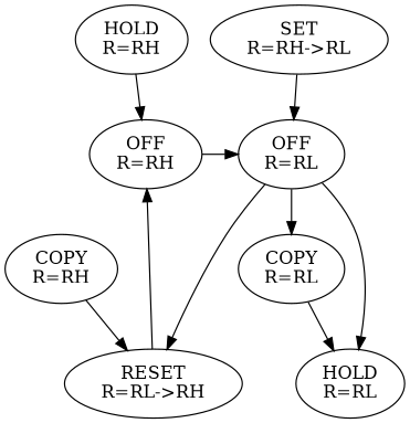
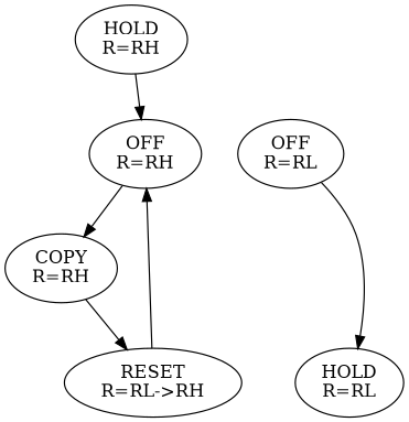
  digraph {
    "OFF\nR=RH"
    "OFF\nR=RL"
    "COPY\nR=RH"
    "RESET\nR=RL->RH"
-   "COPY\nR=RL"
    "HOLD\nR=RL"
-   "SET\nR=RH->RL"
    "HOLD\nR=RH"
    subgraph sub_1 {
      rank=same
      "OFF\nR=RH"
      "OFF\nR=RL"
    }
-   "OFF\nR=RH" -> "OFF\nR=RL"
-   "OFF\nR=RL" -> "RESET\nR=RL->RH"
-   "OFF\nR=RL" -> "COPY\nR=RL"
+   "OFF\nR=RH" -> "COPY\nR=RH"
    "OFF\nR=RL" -> "HOLD\nR=RL"
    "COPY\nR=RH" -> "RESET\nR=RL->RH"
    "RESET\nR=RL->RH" -> "OFF\nR=RH"
-   "COPY\nR=RL" -> "HOLD\nR=RL"
-   "SET\nR=RH->RL" -> "OFF\nR=RL"
    "HOLD\nR=RH" -> "OFF\nR=RH"
  }
